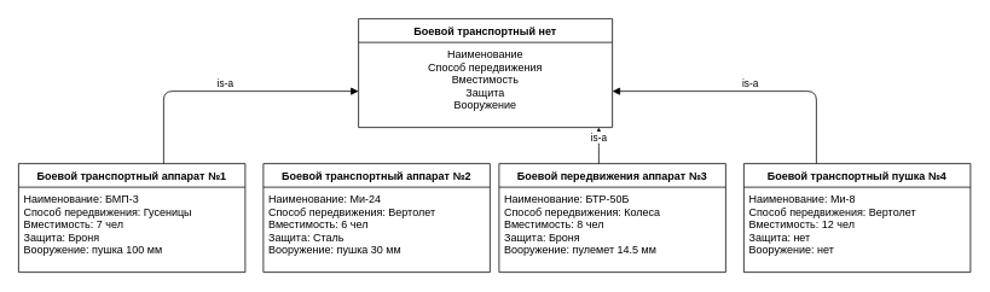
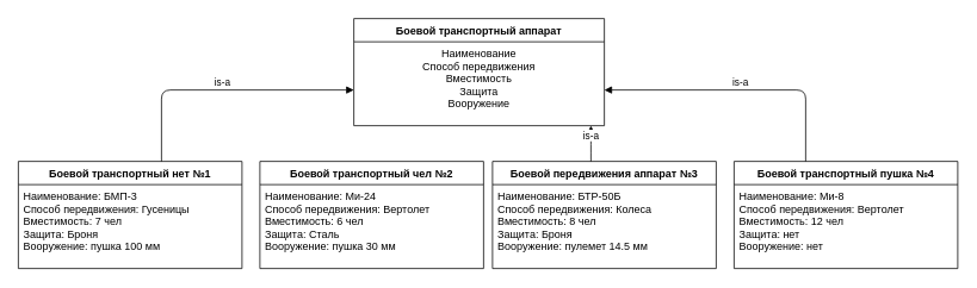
  <mxCell id="0" />
  <mxCell id="1" parent="0" />
- <mxCell id="2" value="Боевой транспортный нет" style="swimlane;fontStyle=1;align=center;verticalAlign=top;childLayout=stackLayout;horizontal=1;startSize=26;horizontalStack=0;resizeParent=1;resizeParentMax=0;resizeLast=0;collapsible=1;marginBottom=0;" vertex="1" parent="1"><mxGeometry x="395" width="280" height="120" as="geometry" y="20" /></mxCell>
+ <mxCell id="2" value="Боевой транспортный аппарат" style="swimlane;fontStyle=1;align=center;verticalAlign=top;childLayout=stackLayout;horizontal=1;startSize=26;horizontalStack=0;resizeParent=1;resizeParentMax=0;resizeLast=0;collapsible=1;marginBottom=0;" vertex="1" parent="1"><mxGeometry x="395" width="280" height="120" as="geometry" y="20" /></mxCell>
  <mxCell id="3" value="Наименование&#10;Способ передвижения&#10;Вместимость&#10;Защита&#10;Вооружение&#10;" style="text;strokeColor=none;fillColor=none;align=center;verticalAlign=top;spacingLeft=4;spacingRight=4;overflow=hidden;rotatable=0;points=[[0,0.5],[1,0.5]];portConstraint=eastwest;" vertex="1" parent="2"><mxGeometry y="26" width="280" height="94" as="geometry" /></mxCell>
- <mxCell id="4" value="Боевой транспортный аппарат №1" style="swimlane;fontStyle=1;align=center;verticalAlign=top;childLayout=stackLayout;horizontal=1;startSize=26;horizontalStack=0;resizeParent=1;resizeParentMax=0;resizeLast=0;collapsible=1;marginBottom=0;" vertex="1" parent="1"><mxGeometry y="180" width="250" height="120" as="geometry" x="20" /></mxCell>
+ <mxCell id="4" value="Боевой транспортный нет №1" style="swimlane;fontStyle=1;align=center;verticalAlign=top;childLayout=stackLayout;horizontal=1;startSize=26;horizontalStack=0;resizeParent=1;resizeParentMax=0;resizeLast=0;collapsible=1;marginBottom=0;" vertex="1" parent="1"><mxGeometry y="180" width="250" height="120" as="geometry" x="20" /></mxCell>
  <mxCell id="5" value="Наименование: БМП-3&#10;Способ передвижения: Гусеницы&#10;Вместимость: 7 чел&#10;Защита: Броня&#10;Вооружение: пушка 100 мм&#10;" style="text;strokeColor=none;fillColor=none;align=left;verticalAlign=top;spacingLeft=4;spacingRight=4;overflow=hidden;rotatable=0;points=[[0,0.5],[1,0.5]];portConstraint=eastwest;" vertex="1" parent="4"><mxGeometry y="26" width="250" height="94" as="geometry" /></mxCell>
- <mxCell id="6" value="Боевой транспортный аппарат №2" style="swimlane;fontStyle=1;align=center;verticalAlign=top;childLayout=stackLayout;horizontal=1;startSize=26;horizontalStack=0;resizeParent=1;resizeParentMax=0;resizeLast=0;collapsible=1;marginBottom=0;" vertex="1" parent="1"><mxGeometry x="290" y="180" width="250" height="120" as="geometry" /></mxCell>
+ <mxCell id="6" value="Боевой транспортный чел №2" style="swimlane;fontStyle=1;align=center;verticalAlign=top;childLayout=stackLayout;horizontal=1;startSize=26;horizontalStack=0;resizeParent=1;resizeParentMax=0;resizeLast=0;collapsible=1;marginBottom=0;" vertex="1" parent="1"><mxGeometry x="290" y="180" width="250" height="120" as="geometry" /></mxCell>
  <mxCell id="7" value="Наименование: Ми-24&#10;Способ передвижения: Вертолет &#10;Вместимость: 6 чел&#10;Защита: Сталь&#10;Вооружение: пушка 30 мм&#10;" style="text;strokeColor=none;fillColor=none;align=left;verticalAlign=top;spacingLeft=4;spacingRight=4;overflow=hidden;rotatable=0;points=[[0,0.5],[1,0.5]];portConstraint=eastwest;" vertex="1" parent="6"><mxGeometry y="26" width="250" height="94" as="geometry" /></mxCell>
  <mxCell id="8" value="Боевой транспортный пушка №4" style="swimlane;fontStyle=1;align=center;verticalAlign=top;childLayout=stackLayout;horizontal=1;startSize=26;horizontalStack=0;resizeParent=1;resizeParentMax=0;resizeLast=0;collapsible=1;marginBottom=0;" vertex="1" parent="1"><mxGeometry x="820" y="180" width="250" height="120" as="geometry" /></mxCell>
  <mxCell id="9" value="Наименование: Ми-8&#10;Способ передвижения: Вертолет &#10;Вместимость: 12 чел&#10;Защита: нет&#10;Вооружение: нет&#10;" style="text;strokeColor=none;fillColor=none;align=left;verticalAlign=top;spacingLeft=4;spacingRight=4;overflow=hidden;rotatable=0;points=[[0,0.5],[1,0.5]];portConstraint=eastwest;" vertex="1" parent="8"><mxGeometry y="26" width="250" height="94" as="geometry" /></mxCell>
  <mxCell id="10" value="Боевой передвижения аппарат №3" style="swimlane;fontStyle=1;align=center;verticalAlign=top;childLayout=stackLayout;horizontal=1;startSize=26;horizontalStack=0;resizeParent=1;resizeParentMax=0;resizeLast=0;collapsible=1;marginBottom=0;" vertex="1" parent="1"><mxGeometry x="550" y="180" width="250" height="120" as="geometry" /></mxCell>
  <mxCell id="11" value="Наименование: БТР-50Б&#10;Способ передвижения: Колеса&#10;Вместимость: 8 чел&#10;Защита: Броня&#10;Вооружение: пулемет 14.5 мм&#10;" style="text;strokeColor=none;fillColor=none;align=left;verticalAlign=top;spacingLeft=4;spacingRight=4;overflow=hidden;rotatable=0;points=[[0,0.5],[1,0.5]];portConstraint=eastwest;" vertex="1" parent="10"><mxGeometry y="26" width="250" height="94" as="geometry" /></mxCell>
  <mxCell id="12" value="is-a" style="html=1;verticalAlign=bottom;endArrow=block;edgeStyle=elbowEdgeStyle;" edge="1" parent="1" source="4" target="2"><mxGeometry width="80" relative="1" as="geometry"><mxPoint x="180" y="100" as="sourcePoint" /><mxPoint x="260" y="100" as="targetPoint" /><Array as="points"><mxPoint x="180" y="100" /></Array></mxGeometry></mxCell>
  <mxCell id="13" value="is-a" style="html=1;verticalAlign=bottom;endArrow=block;edgeStyle=elbowEdgeStyle;" edge="1" parent="1" source="10" target="2"><mxGeometry width="80" relative="1" as="geometry"><mxPoint x="430" y="190" as="sourcePoint" /><mxPoint x="430" y="150" as="targetPoint" /><Array as="points"><mxPoint x="660" y="160" /><mxPoint x="430" y="180" /><mxPoint x="200" y="120" /></Array></mxGeometry></mxCell>
  <mxCell id="14" value="is-a" style="html=1;verticalAlign=bottom;endArrow=block;edgeStyle=elbowEdgeStyle;" edge="1" parent="1" source="8" target="2"><mxGeometry width="80" relative="1" as="geometry"><mxPoint x="190" y="190" as="sourcePoint" /><mxPoint x="405" y="110" as="targetPoint" /><Array as="points"><mxPoint x="900" y="100" /><mxPoint x="830" y="100" /><mxPoint x="860" y="110" /><mxPoint x="190" y="110" /></Array></mxGeometry></mxCell>
